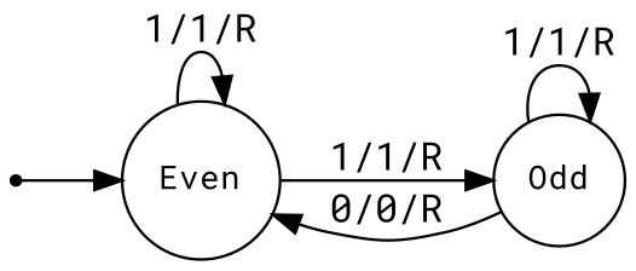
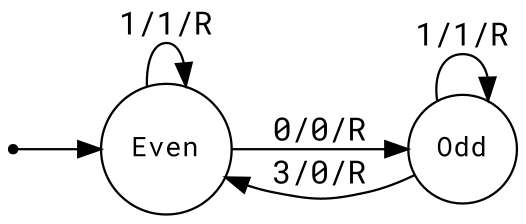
  digraph {
    fontname="Roboto Mono"
    rankdir=LR
    node [fontname="Roboto Mono" fontsize=12 shape=circle]
    edge [fontname="Roboto Mono"]
    n1 [label=Even]
    n2 [label=Odd]
    n3 [label=NO shape=point]
    n1 -> n1 [label="1/1/R"]
-   n1 -> n2 [label="1/1/R"]
-   n2 -> n1 [label="0/0/R"]
+   n1 -> n2 [label="0/0/R"]
+   n2 -> n1 [label="3/0/R"]
    n2 -> n2 [label="1/1/R"]
    n3 -> n1
  }
